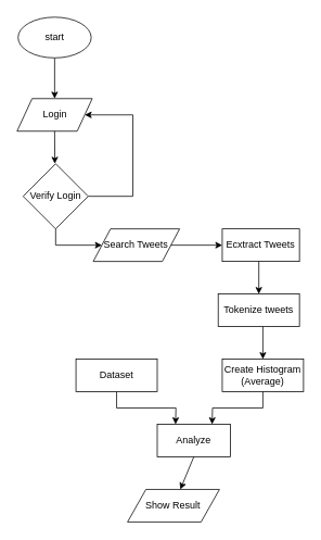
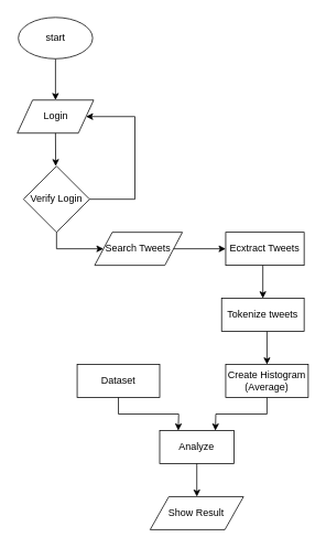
  <mxCell id="0" />
  <mxCell id="1" parent="0" />
  <mxCell id="2" style="edgeStyle=orthogonalEdgeStyle;rounded=0;orthogonalLoop=1;jettySize=auto;html=1;exitX=0.5;exitY=1;exitDx=0;exitDy=0;entryX=0.5;entryY=0;entryDx=0;entryDy=0;" edge="1" parent="1" source="3" target="4"><mxGeometry relative="1" as="geometry" /></mxCell>
  <mxCell id="3" value="start" style="ellipse;whiteSpace=wrap;html=1;" vertex="1" parent="1"><mxGeometry x="21.75" y="20" width="90" height="50" as="geometry" /></mxCell>
  <mxCell id="4" value="Login" style="shape=parallelogram;perimeter=parallelogramPerimeter;whiteSpace=wrap;html=1;" vertex="1" parent="1"><mxGeometry x="20.5" y="120" width="92.5" height="40" as="geometry" /></mxCell>
  <mxCell id="5" value="Verify Login" style="rhombus;whiteSpace=wrap;html=1;" vertex="1" parent="1"><mxGeometry x="28" y="200" width="80" height="80" as="geometry" /></mxCell>
  <mxCell id="6" value="" style="endArrow=classic;html=1;entryX=1;entryY=0.5;entryDx=0;entryDy=0;exitX=1;exitY=0.5;exitDx=0;exitDy=0;rounded=0;" edge="1" parent="1" source="5" target="4"><mxGeometry width="50" height="50" relative="1" as="geometry"><mxPoint x="113" y="240" as="sourcePoint" /><mxPoint x="73" y="300" as="targetPoint" /><Array as="points"><mxPoint x="163" y="240" /><mxPoint x="163" y="140" /></Array></mxGeometry></mxCell>
  <mxCell id="7" value="" style="endArrow=classic;html=1;exitX=0.5;exitY=1;exitDx=0;exitDy=0;" edge="1" parent="1" source="4"><mxGeometry width="50" height="50" relative="1" as="geometry"><mxPoint x="23" y="350" as="sourcePoint" /><mxPoint x="67" y="200" as="targetPoint" /></mxGeometry></mxCell>
  <mxCell id="8" value="Search Tweets" style="shape=parallelogram;perimeter=parallelogramPerimeter;whiteSpace=wrap;html=1;" vertex="1" parent="1"><mxGeometry x="114.25" y="280" width="106.25" height="40" as="geometry" /></mxCell>
  <mxCell id="9" value="Ecxtract Tweets" style="rounded=0;whiteSpace=wrap;html=1;" vertex="1" parent="1"><mxGeometry x="273" y="280" width="95" height="40" as="geometry" /></mxCell>
  <mxCell id="10" value="" style="endArrow=classic;html=1;exitX=0.5;exitY=1;exitDx=0;exitDy=0;entryX=0;entryY=0.5;entryDx=0;entryDy=0;rounded=0;" edge="1" parent="1" source="5" target="8"><mxGeometry width="50" height="50" relative="1" as="geometry"><mxPoint x="13" y="510" as="sourcePoint" /><mxPoint x="68" y="320" as="targetPoint" /><Array as="points"><mxPoint x="68" y="300" /></Array></mxGeometry></mxCell>
  <mxCell id="11" value="" style="endArrow=classic;html=1;exitX=1;exitY=0.5;exitDx=0;exitDy=0;entryX=0;entryY=0.5;entryDx=0;entryDy=0;" edge="1" parent="1" source="8" target="9"><mxGeometry width="50" height="50" relative="1" as="geometry"><mxPoint x="13" y="510" as="sourcePoint" /><mxPoint x="63" y="400" as="targetPoint" /></mxGeometry></mxCell>
  <mxCell id="12" value="Analyze" style="rounded=0;whiteSpace=wrap;html=1;" vertex="1" parent="1"><mxGeometry x="193" y="520" width="90" height="40" as="geometry" /></mxCell>
- <mxCell id="13" value="Show Result" style="shape=parallelogram;perimeter=parallelogramPerimeter;whiteSpace=wrap;html=1;" vertex="1" parent="1"><mxGeometry x="156.44" y="600" width="113.12" height="40" as="geometry" /></mxCell>
+ <mxCell id="13" value="Show Result" style="shape=parallelogram;perimeter=parallelogramPerimeter;whiteSpace=wrap;html=1;" vertex="1" parent="1"><mxGeometry x="181.44" y="600" width="113.12" height="40" as="geometry" /></mxCell>
  <mxCell id="14" value="Tokenize tweets" style="rounded=0;whiteSpace=wrap;html=1;" vertex="1" parent="1"><mxGeometry x="268" y="360" width="100" height="40" as="geometry" /></mxCell>
  <mxCell id="15" value="Create Histogram&lt;br&gt;(Average)" style="rounded=0;whiteSpace=wrap;html=1;" vertex="1" parent="1"><mxGeometry x="273" y="440" width="100" height="40" as="geometry" /></mxCell>
  <mxCell id="16" value="Dataset" style="rounded=0;whiteSpace=wrap;html=1;" vertex="1" parent="1"><mxGeometry x="93" y="440" width="100" height="40" as="geometry" /></mxCell>
  <mxCell id="17" value="" style="endArrow=classic;html=1;entryX=0.5;entryY=0;entryDx=0;entryDy=0;" edge="1" parent="1" target="14"><mxGeometry width="50" height="50" relative="1" as="geometry"><mxPoint x="318" y="320" as="sourcePoint" /><mxPoint x="73" y="750" as="targetPoint" /></mxGeometry></mxCell>
  <mxCell id="18" value="" style="endArrow=classic;html=1;exitX=0.55;exitY=1;exitDx=0;exitDy=0;entryX=0.5;entryY=0;entryDx=0;entryDy=0;exitPerimeter=0;" edge="1" parent="1" source="14" target="15"><mxGeometry width="50" height="50" relative="1" as="geometry"><mxPoint x="23" y="800" as="sourcePoint" /><mxPoint x="73" y="750" as="targetPoint" /></mxGeometry></mxCell>
  <mxCell id="19" value="" style="endArrow=classic;html=1;exitX=0.5;exitY=1;exitDx=0;exitDy=0;entryX=0.25;entryY=0;entryDx=0;entryDy=0;rounded=0;" edge="1" parent="1" source="16" target="12"><mxGeometry width="50" height="50" relative="1" as="geometry"><mxPoint x="23" y="800" as="sourcePoint" /><mxPoint x="73" y="750" as="targetPoint" /><Array as="points"><mxPoint x="143" y="500" /><mxPoint x="216" y="500" /></Array></mxGeometry></mxCell>
  <mxCell id="20" value="" style="endArrow=classic;html=1;entryX=0.75;entryY=0;entryDx=0;entryDy=0;exitX=0.5;exitY=1;exitDx=0;exitDy=0;rounded=0;" edge="1" parent="1" source="15" target="12"><mxGeometry width="50" height="50" relative="1" as="geometry"><mxPoint x="23" y="800" as="sourcePoint" /><mxPoint x="73" y="750" as="targetPoint" /><Array as="points"><mxPoint x="323" y="500" /><mxPoint x="261" y="500" /></Array></mxGeometry></mxCell>
  <mxCell id="21" value="" style="endArrow=classic;html=1;exitX=0.5;exitY=1;exitDx=0;exitDy=0;" edge="1" parent="1" source="12" target="13"><mxGeometry width="50" height="50" relative="1" as="geometry"><mxPoint x="23" y="800" as="sourcePoint" /><mxPoint x="73" y="750" as="targetPoint" /></mxGeometry></mxCell>
